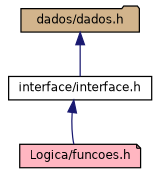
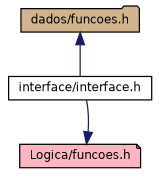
  digraph {
    node [color=black fontname=Helvetica fontsize=10 style=filled]
    edge [color=midnightblue dir=back fontname=Helvetica fontsize=10 labelfontname=Helvetica labelfontsize=10 style=solid]
-   n1 [fillcolor=tan fontcolor=black height=0.2 label="dados/dados.h" shape=folder width=0.4]
+   n1 [fillcolor=tan fontcolor=black height=0.2 label="dados/funcoes.h" shape=folder width=0.4]
    n2 [fillcolor=white height=0.2 label="interface/interface.h" shape=box width=0.4]
    n3 [fillcolor=lightpink height=0.2 label="Logica/funcoes.h" shape=note width=0.4]
    n1 -> n2
-   n2 -> n3
+   n3 -> n2
  }
